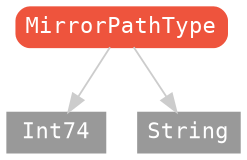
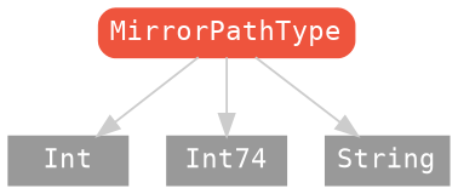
  strict digraph {
    fontname="DejaVu Sans Mono"
    node [color="#999999" fillcolor="#999999" fontcolor=white fontname="DejaVu Sans Mono" fontsize=12 margin="0.07,0.05" shape=box style=filled]
    edge [color="#cccccc" fontname="DejaVu Sans Mono"]
+   Int [height=0.3]
    n2 [height=0.3 label=Int74]
    String [height=0.3]
    MirrorPathType [color="#ee543d" fillcolor="#ee543d" height=0.3 style="filled,rounded"]
    subgraph sub_1 {
      rank=max
+     Int
      n2
      String
    }
+   MirrorPathType -> Int
    MirrorPathType -> n2
    MirrorPathType -> String
  }
